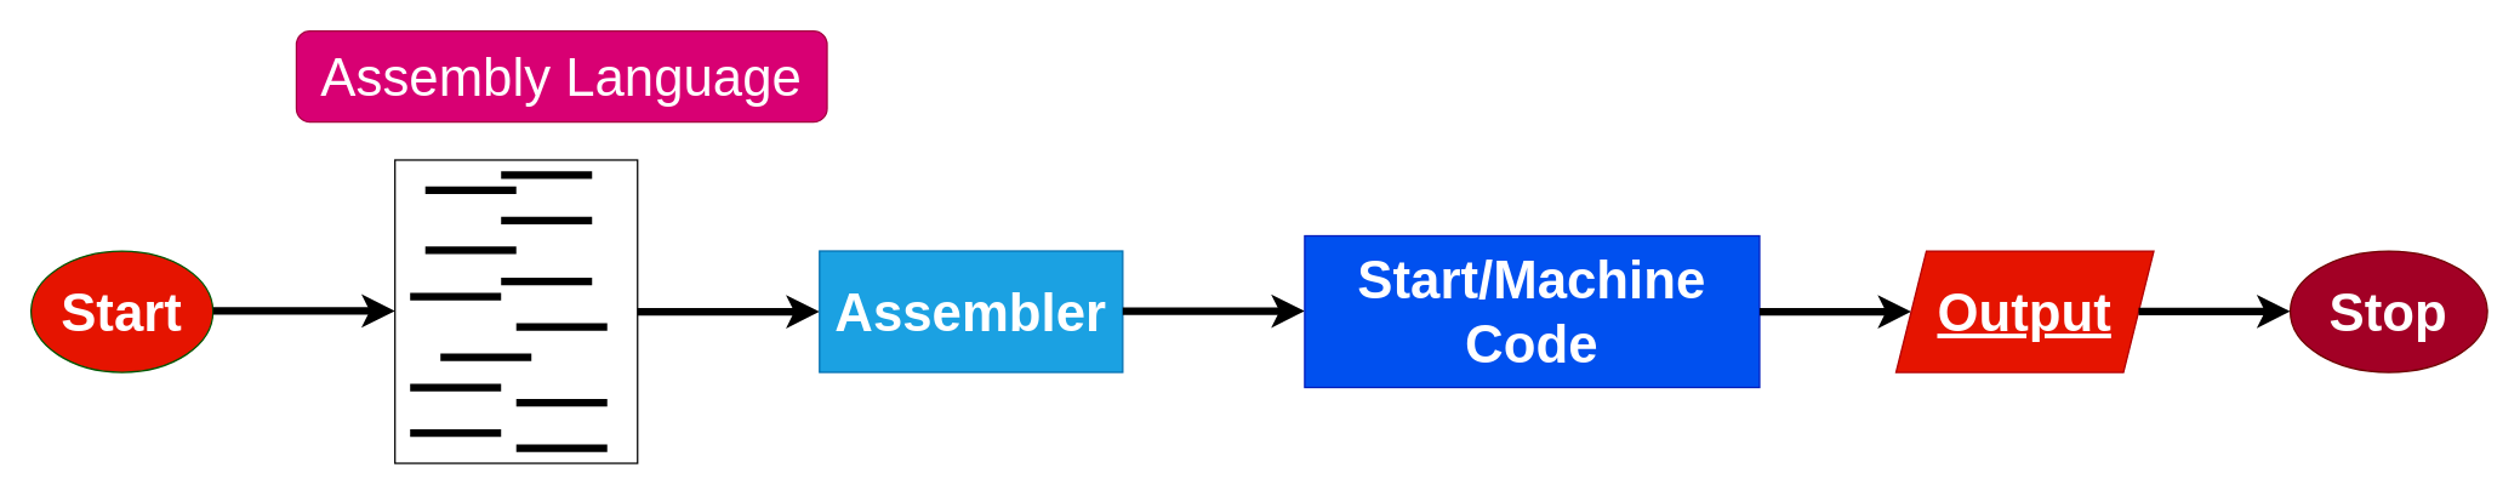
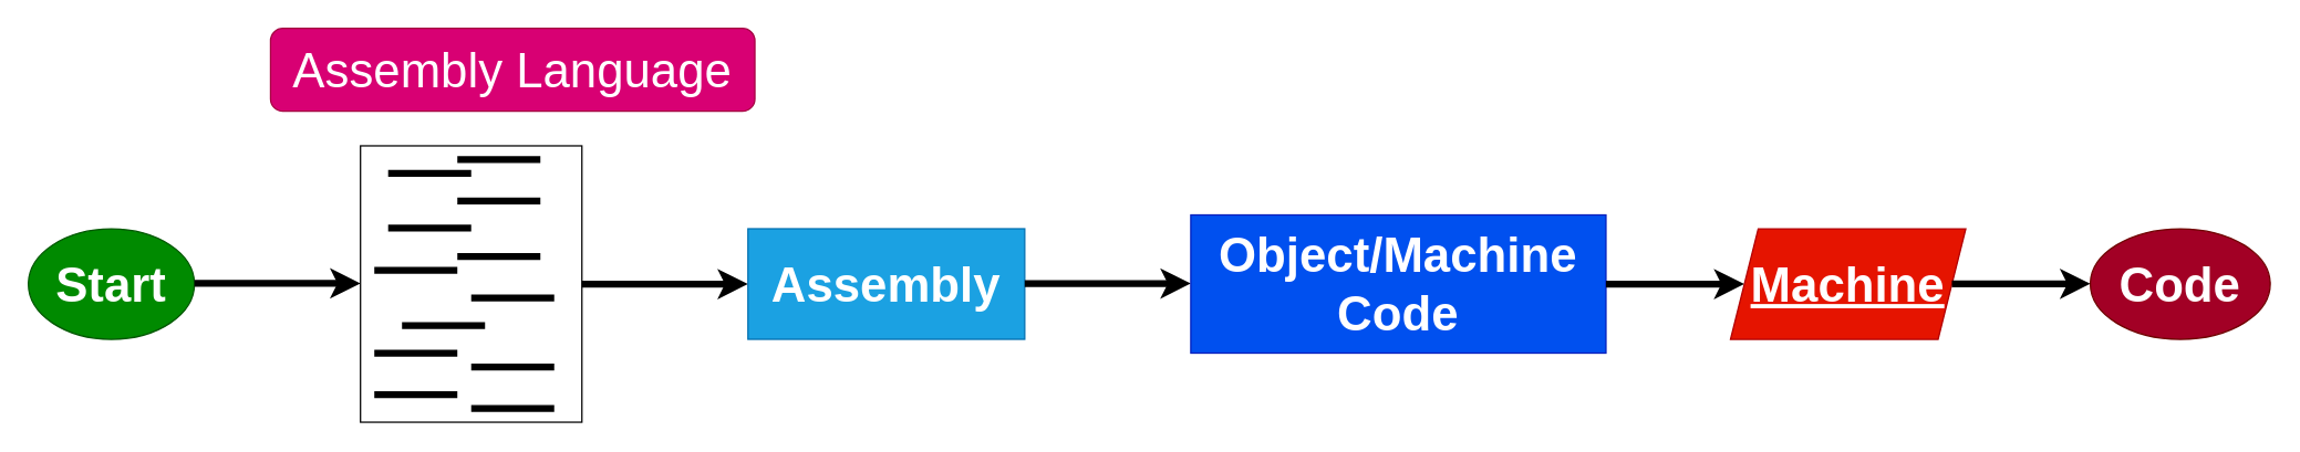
  <mxCell id="0" />
  <mxCell id="1" parent="0" />
  <mxCell id="2" value="" style="rounded=0;whiteSpace=wrap;html=1;fillColor=#FFFFFF;" parent="1" vertex="1"><mxGeometry x="260" y="105" width="160" height="200" as="geometry" /></mxCell>
  <mxCell id="3" value="" style="endArrow=classic;html=1;strokeWidth=5;exitX=1;exitY=0.5;exitDx=0;exitDy=0;" parent="1" source="2" edge="1"><mxGeometry width="50" height="50" relative="1" as="geometry"><mxPoint x="535" y="155" as="sourcePoint" /><mxPoint x="540" y="205" as="targetPoint" /></mxGeometry></mxCell>
- <mxCell id="4" value="&lt;font style=&quot;font-size: 35px;&quot;&gt;&lt;b&gt;Assembler&lt;/b&gt;&lt;/font&gt;" style="rounded=0;whiteSpace=wrap;html=1;fillColor=#1ba1e2;fontColor=#ffffff;strokeColor=#006EAF;" parent="1" vertex="1"><mxGeometry x="540" y="165" width="200" height="80" as="geometry" /></mxCell>
+ <mxCell id="4" value="&lt;font style=&quot;font-size: 35px;&quot;&gt;&lt;b&gt;Assembly&lt;/b&gt;&lt;/font&gt;" style="rounded=0;whiteSpace=wrap;html=1;fillColor=#1ba1e2;fontColor=#ffffff;strokeColor=#006EAF;" parent="1" vertex="1"><mxGeometry x="540" y="165" width="200" height="80" as="geometry" /></mxCell>
  <mxCell id="5" value="" style="endArrow=classic;html=1;strokeWidth=5;exitX=1;exitY=0.5;exitDx=0;exitDy=0;" parent="1" edge="1"><mxGeometry width="50" height="50" relative="1" as="geometry"><mxPoint x="740" y="204.64" as="sourcePoint" /><mxPoint x="860" y="204.64" as="targetPoint" /></mxGeometry></mxCell>
- <mxCell id="6" value="&lt;font style=&quot;font-size: 35px;&quot;&gt;&lt;b&gt;Start/Machine Code&lt;/b&gt;&lt;/font&gt;" style="rounded=0;whiteSpace=wrap;html=1;fillColor=#0050ef;fontColor=#ffffff;strokeColor=#001DBC;" parent="1" vertex="1"><mxGeometry x="860" y="155" width="300" height="100" as="geometry" /></mxCell>
+ <mxCell id="6" value="&lt;font style=&quot;font-size: 35px;&quot;&gt;&lt;b&gt;Object/Machine Code&lt;/b&gt;&lt;/font&gt;" style="rounded=0;whiteSpace=wrap;html=1;fillColor=#0050ef;fontColor=#ffffff;strokeColor=#001DBC;" parent="1" vertex="1"><mxGeometry x="860" y="155" width="300" height="100" as="geometry" /></mxCell>
  <mxCell id="7" value="" style="endArrow=classic;html=1;strokeWidth=5;" parent="1" source="6" edge="1"><mxGeometry width="50" height="50" relative="1" as="geometry"><mxPoint x="1330" y="205" as="sourcePoint" /><mxPoint x="1260" y="205" as="targetPoint" /></mxGeometry></mxCell>
- <mxCell id="8" value="&lt;span style=&quot;font-size: 35px;&quot;&gt;&lt;b&gt;Stop&lt;/b&gt;&lt;/span&gt;" style="ellipse;whiteSpace=wrap;html=1;fillColor=#a20025;fontColor=#ffffff;strokeColor=#6F0000;" parent="1" vertex="1"><mxGeometry x="1510" y="165" width="130" height="80" as="geometry" /></mxCell>
- <mxCell id="9" value="&lt;font style=&quot;font-size: 35px;&quot;&gt;&lt;b&gt;Start&lt;/b&gt;&lt;/font&gt;" style="ellipse;whiteSpace=wrap;html=1;fillColor=#e51400;fontColor=#ffffff;strokeColor=#005700;" parent="1" vertex="1"><mxGeometry x="20" y="165" width="120" height="80" as="geometry" /></mxCell>
+ <mxCell id="8" value="&lt;span style=&quot;font-size: 35px;&quot;&gt;&lt;b&gt;Code&lt;/b&gt;&lt;/span&gt;" style="ellipse;whiteSpace=wrap;html=1;fillColor=#a20025;fontColor=#ffffff;strokeColor=#6F0000;" parent="1" vertex="1"><mxGeometry x="1510" y="165" width="130" height="80" as="geometry" /></mxCell>
+ <mxCell id="9" value="&lt;font style=&quot;font-size: 35px;&quot;&gt;&lt;b&gt;Start&lt;/b&gt;&lt;/font&gt;" style="ellipse;whiteSpace=wrap;html=1;fillColor=#008a00;fontColor=#ffffff;strokeColor=#005700;" parent="1" vertex="1"><mxGeometry x="20" y="165" width="120" height="80" as="geometry" /></mxCell>
  <mxCell id="10" value="" style="endArrow=classic;html=1;strokeWidth=5;exitX=1;exitY=0.5;exitDx=0;exitDy=0;" parent="1" edge="1"><mxGeometry width="50" height="50" relative="1" as="geometry"><mxPoint x="140" y="204.58" as="sourcePoint" /><mxPoint x="260" y="204.58" as="targetPoint" /></mxGeometry></mxCell>
  <mxCell id="11" value="" style="endArrow=none;html=1;strokeWidth=5;fontSize=35;strokeColor=#000000;" parent="1" edge="1"><mxGeometry width="50" height="50" relative="1" as="geometry"><mxPoint x="280" y="125" as="sourcePoint" /><mxPoint x="340" y="125" as="targetPoint" /></mxGeometry></mxCell>
  <mxCell id="12" value="" style="endArrow=none;html=1;strokeWidth=5;fontSize=35;strokeColor=#000000;" parent="1" edge="1"><mxGeometry width="50" height="50" relative="1" as="geometry"><mxPoint x="330" y="145" as="sourcePoint" /><mxPoint x="390" y="145" as="targetPoint" /></mxGeometry></mxCell>
  <mxCell id="13" value="" style="endArrow=none;html=1;strokeWidth=5;fontSize=35;strokeColor=#000000;" parent="1" edge="1"><mxGeometry width="50" height="50" relative="1" as="geometry"><mxPoint x="280" y="164.5" as="sourcePoint" /><mxPoint x="340" y="164.5" as="targetPoint" /></mxGeometry></mxCell>
  <mxCell id="14" value="" style="endArrow=none;html=1;strokeWidth=5;fontSize=35;strokeColor=#000000;" parent="1" edge="1"><mxGeometry width="50" height="50" relative="1" as="geometry"><mxPoint x="330" y="185" as="sourcePoint" /><mxPoint x="390" y="185" as="targetPoint" /></mxGeometry></mxCell>
  <mxCell id="15" value="" style="endArrow=none;html=1;strokeWidth=5;fontSize=35;strokeColor=#000000;" parent="1" edge="1"><mxGeometry width="50" height="50" relative="1" as="geometry"><mxPoint x="270" y="195" as="sourcePoint" /><mxPoint x="330" y="195" as="targetPoint" /></mxGeometry></mxCell>
  <mxCell id="16" value="" style="endArrow=none;html=1;strokeWidth=5;fontSize=35;strokeColor=#000000;" parent="1" edge="1"><mxGeometry width="50" height="50" relative="1" as="geometry"><mxPoint x="340" y="215" as="sourcePoint" /><mxPoint x="400" y="215" as="targetPoint" /></mxGeometry></mxCell>
  <mxCell id="17" value="" style="endArrow=none;html=1;strokeWidth=5;fontSize=35;strokeColor=#000000;" parent="1" edge="1"><mxGeometry width="50" height="50" relative="1" as="geometry"><mxPoint x="330" y="115" as="sourcePoint" /><mxPoint x="390" y="115" as="targetPoint" /></mxGeometry></mxCell>
  <mxCell id="18" value="" style="endArrow=none;html=1;strokeWidth=5;fontSize=35;strokeColor=#000000;" parent="1" edge="1"><mxGeometry width="50" height="50" relative="1" as="geometry"><mxPoint x="290" y="235" as="sourcePoint" /><mxPoint x="350" y="235" as="targetPoint" /></mxGeometry></mxCell>
  <mxCell id="19" value="" style="endArrow=none;html=1;strokeWidth=5;fontSize=35;strokeColor=#000000;" parent="1" edge="1"><mxGeometry width="50" height="50" relative="1" as="geometry"><mxPoint x="340" y="265" as="sourcePoint" /><mxPoint x="400" y="265" as="targetPoint" /></mxGeometry></mxCell>
  <mxCell id="20" value="" style="endArrow=none;html=1;strokeWidth=5;fontSize=35;strokeColor=#000000;" parent="1" edge="1"><mxGeometry width="50" height="50" relative="1" as="geometry"><mxPoint x="270" y="285" as="sourcePoint" /><mxPoint x="330" y="285" as="targetPoint" /></mxGeometry></mxCell>
  <mxCell id="21" value="" style="endArrow=none;html=1;strokeWidth=5;fontSize=35;strokeColor=#000000;" parent="1" edge="1"><mxGeometry width="50" height="50" relative="1" as="geometry"><mxPoint x="340" y="295" as="sourcePoint" /><mxPoint x="400" y="295" as="targetPoint" /></mxGeometry></mxCell>
  <mxCell id="22" value="" style="endArrow=none;html=1;strokeWidth=5;fontSize=35;strokeColor=#000000;" parent="1" edge="1"><mxGeometry width="50" height="50" relative="1" as="geometry"><mxPoint x="270" y="255" as="sourcePoint" /><mxPoint x="330" y="255" as="targetPoint" /></mxGeometry></mxCell>
  <mxCell id="23" value="Assembly Language" style="rounded=1;whiteSpace=wrap;html=1;fontSize=35;fillColor=#d80073;fontColor=#ffffff;strokeColor=#A50040;" parent="1" vertex="1"><mxGeometry x="195" y="20" width="350" height="60" as="geometry" /></mxCell>
- <mxCell id="24" value="&lt;font style=&quot;font-size: 35px;&quot;&gt;&lt;b&gt;&lt;u&gt;Output&lt;/u&gt;&lt;/b&gt;&lt;/font&gt;" style="shape=parallelogram;perimeter=parallelogramPerimeter;whiteSpace=wrap;html=1;fixedSize=1;fillColor=#e51400;fontColor=#ffffff;strokeColor=#B20000;" parent="1" vertex="1"><mxGeometry x="1250" y="165" width="170" height="80" as="geometry" /></mxCell>
+ <mxCell id="24" value="&lt;font style=&quot;font-size: 35px;&quot;&gt;&lt;b&gt;&lt;u&gt;Machine&lt;/u&gt;&lt;/b&gt;&lt;/font&gt;" style="shape=parallelogram;perimeter=parallelogramPerimeter;whiteSpace=wrap;html=1;fixedSize=1;fillColor=#e51400;fontColor=#ffffff;strokeColor=#B20000;" parent="1" vertex="1"><mxGeometry x="1250" y="165" width="170" height="80" as="geometry" /></mxCell>
  <mxCell id="25" value="" style="endArrow=classic;html=1;strokeWidth=5;" parent="1" edge="1"><mxGeometry width="50" height="50" relative="1" as="geometry"><mxPoint x="1410" y="204.84" as="sourcePoint" /><mxPoint x="1510" y="204.84" as="targetPoint" /></mxGeometry></mxCell>
